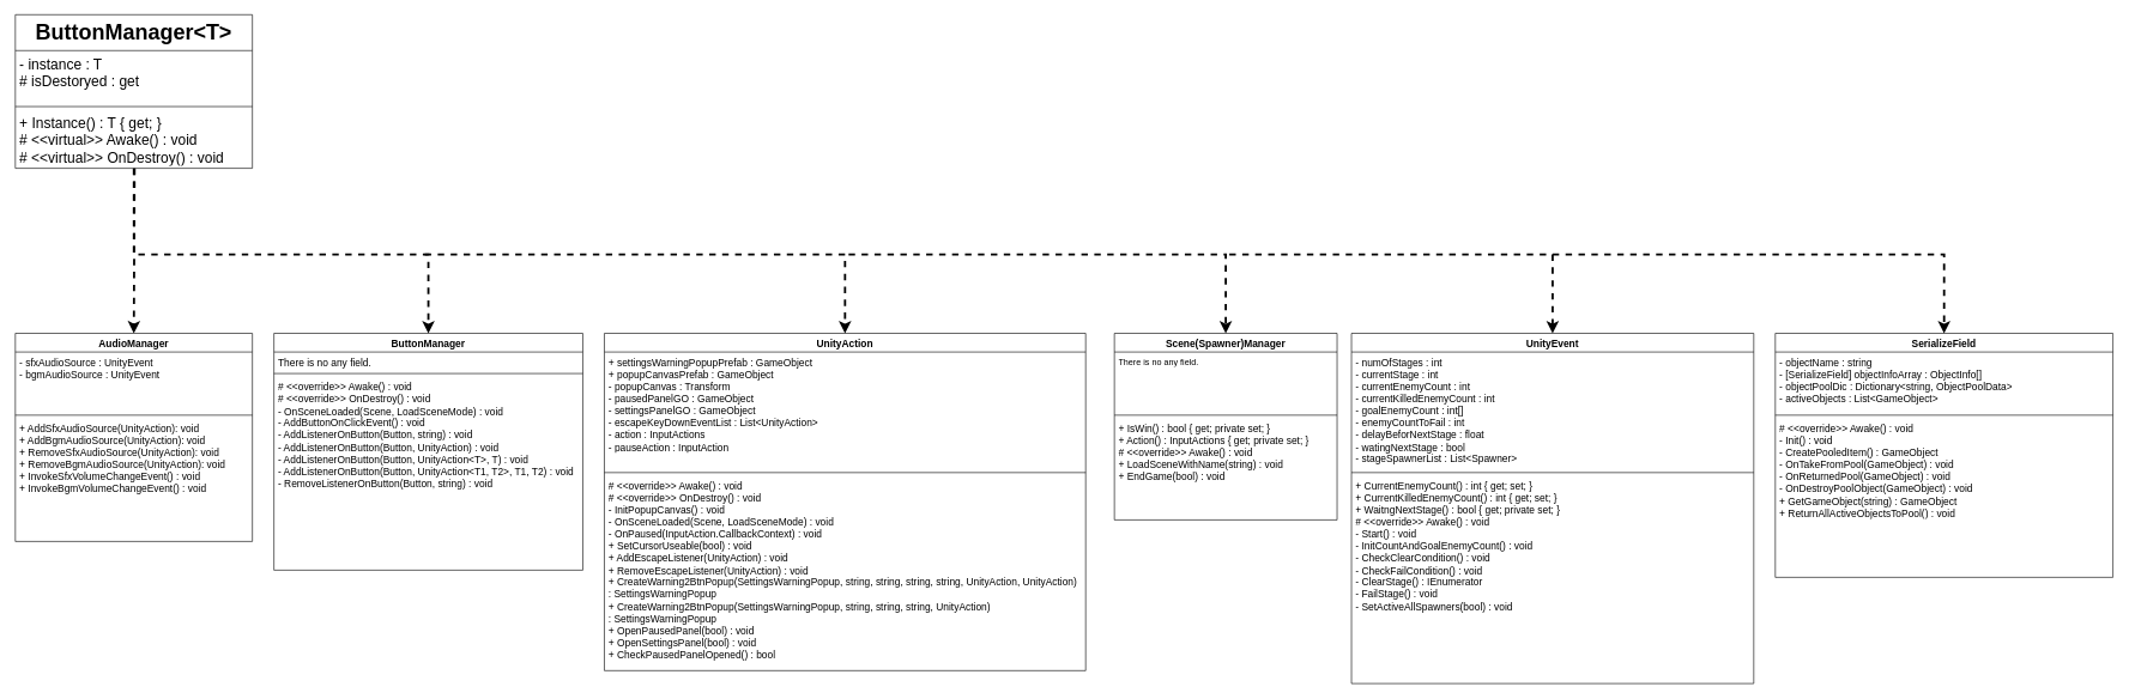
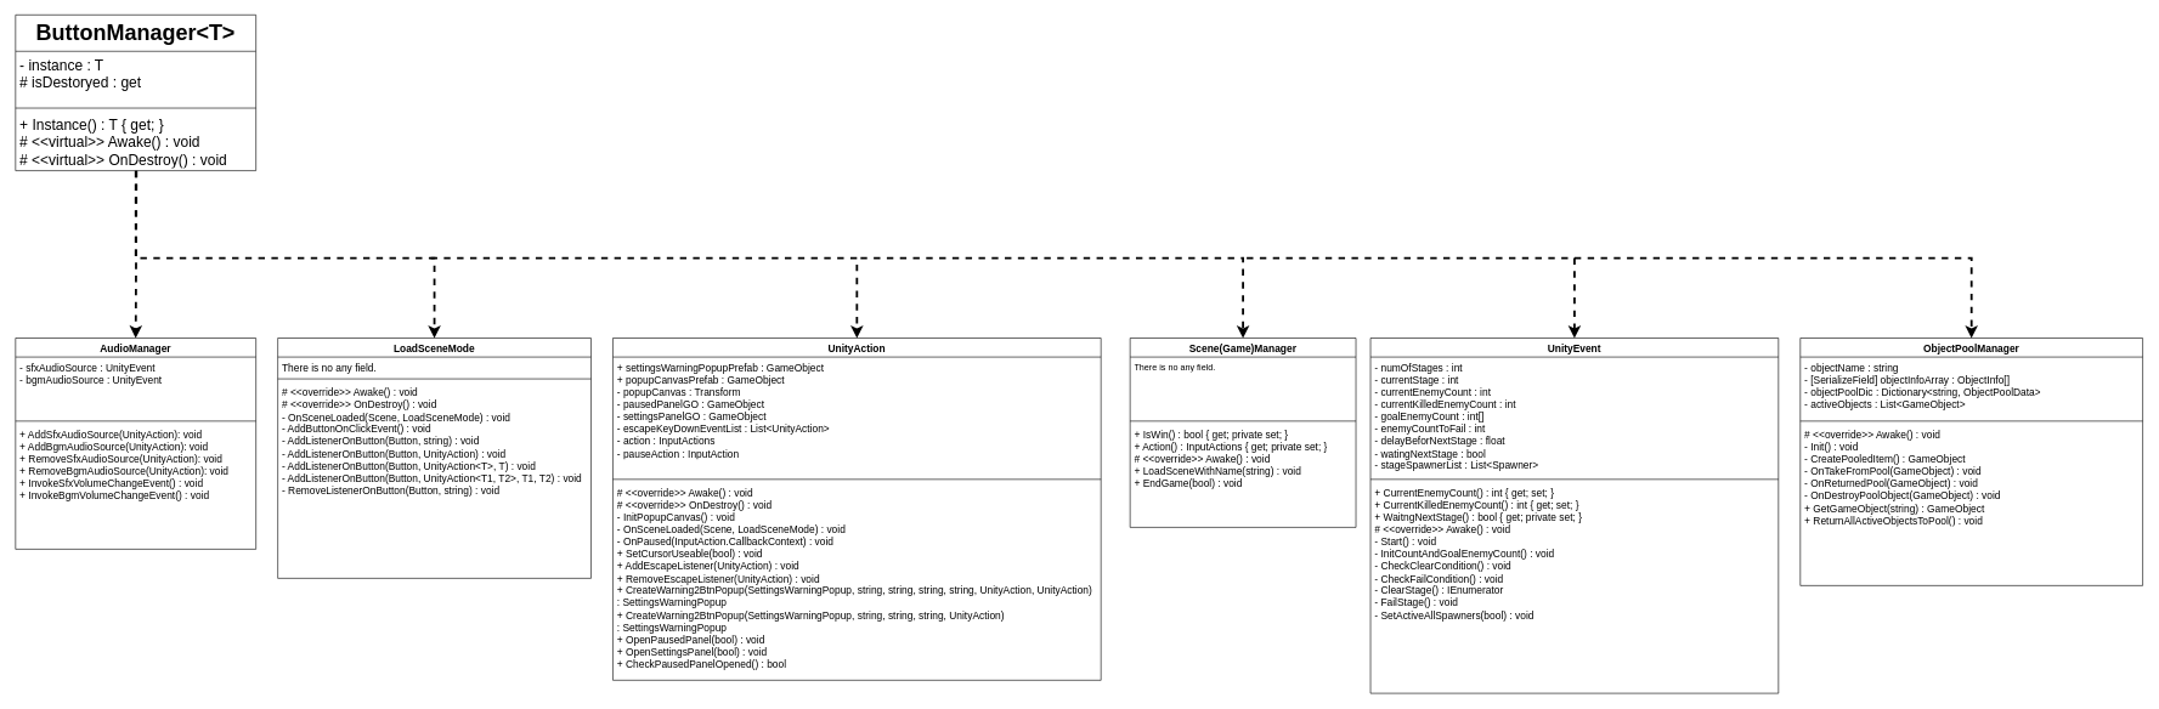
  <mxCell id="0" />
  <mxCell id="1" parent="0" />
- <mxCell id="2" value="&lt;font style=&quot;font-size: 14px;&quot;&gt;Scene(Spawner)Manager&lt;/font&gt;" style="swimlane;fontStyle=1;align=center;verticalAlign=top;childLayout=stackLayout;horizontal=1;startSize=26;horizontalStack=0;resizeParent=1;resizeParentMax=0;resizeLast=0;collapsible=1;marginBottom=0;whiteSpace=wrap;html=1;" vertex="1" parent="1"><mxGeometry x="1550" y="464" width="310" height="260" as="geometry" /></mxCell>
+ <mxCell id="2" value="&lt;font style=&quot;font-size: 14px;&quot;&gt;Scene(Game)Manager&lt;/font&gt;" style="swimlane;fontStyle=1;align=center;verticalAlign=top;childLayout=stackLayout;horizontal=1;startSize=26;horizontalStack=0;resizeParent=1;resizeParentMax=0;resizeLast=0;collapsible=1;marginBottom=0;whiteSpace=wrap;html=1;" vertex="1" parent="1"><mxGeometry x="1550" y="464" width="310" height="260" as="geometry" /></mxCell>
  <mxCell id="3" value="There is no any field." style="text;strokeColor=none;fillColor=none;align=left;verticalAlign=top;spacingLeft=4;spacingRight=4;overflow=hidden;rotatable=0;points=[[0,0.5],[1,0.5]];portConstraint=eastwest;whiteSpace=wrap;html=1;" vertex="1" parent="2"><mxGeometry y="26" width="310" height="84" as="geometry" /></mxCell>
  <mxCell id="4" value="" style="line;strokeWidth=1;fillColor=none;align=left;verticalAlign=middle;spacingTop=-1;spacingLeft=3;spacingRight=3;rotatable=0;labelPosition=right;points=[];portConstraint=eastwest;strokeColor=inherit;" vertex="1" parent="2"><mxGeometry y="110" width="310" height="8" as="geometry" /></mxCell>
  <mxCell id="5" value="&lt;div&gt;&lt;span style=&quot;background-color: initial; font-size: 14px;&quot;&gt;+ IsWin() : bool { get; private set; }&lt;/span&gt;&lt;/div&gt;&lt;div&gt;&lt;font style=&quot;font-size: 14px;&quot;&gt;+ Action() : InputActions { get; private set; }&lt;/font&gt;&lt;/div&gt;&lt;div&gt;&lt;font style=&quot;font-size: 14px;&quot;&gt;# &amp;lt;&amp;lt;override&amp;gt;&amp;gt; Awake() : void&lt;/font&gt;&lt;/div&gt;&lt;font style=&quot;font-size: 14px;&quot;&gt;+ LoadSceneWithName(string) : void&lt;/font&gt;&lt;div style=&quot;font-size: 14px;&quot;&gt;&lt;font style=&quot;font-size: 14px;&quot;&gt;+ EndGame(bool) : void&lt;/font&gt;&lt;/div&gt;&lt;div style=&quot;font-size: 14px;&quot;&gt;&lt;font style=&quot;font-size: 14px;&quot;&gt;&lt;br&gt;&lt;/font&gt;&lt;/div&gt;" style="text;strokeColor=none;fillColor=none;align=left;verticalAlign=top;spacingLeft=4;spacingRight=4;overflow=hidden;rotatable=0;points=[[0,0.5],[1,0.5]];portConstraint=eastwest;whiteSpace=wrap;html=1;" vertex="1" parent="2"><mxGeometry y="118" width="310" height="142" as="geometry" /></mxCell>
  <mxCell id="6" style="edgeStyle=none;curved=0;rounded=0;orthogonalLoop=1;jettySize=auto;html=1;entryX=0.5;entryY=0;entryDx=0;entryDy=0;fontSize=12;startSize=8;endSize=8;dashed=1;strokeWidth=3;exitX=0.503;exitY=1.003;exitDx=0;exitDy=0;exitPerimeter=0;" edge="1" parent="1" source="10" target="19"><mxGeometry relative="1" as="geometry"><mxPoint x="185" y="324" as="sourcePoint" /></mxGeometry></mxCell>
  <mxCell id="7" value="&lt;font style=&quot;font-size: 30px;&quot;&gt;ButtonManager&amp;lt;T&amp;gt;&lt;/font&gt;" style="swimlane;fontStyle=1;align=center;verticalAlign=top;childLayout=stackLayout;horizontal=1;startSize=50;horizontalStack=0;resizeParent=1;resizeParentMax=0;resizeLast=0;collapsible=1;marginBottom=0;whiteSpace=wrap;html=1;" vertex="1" parent="1"><mxGeometry x="20" y="20" width="330" height="214" as="geometry" /></mxCell>
  <mxCell id="8" value="&lt;div style=&quot;font-size: 20px;&quot;&gt;&lt;font style=&quot;font-size: 20px;&quot;&gt;- instance : T&lt;/font&gt;&lt;/div&gt;&lt;font style=&quot;font-size: 20px;&quot;&gt;# isDestoryed : get&lt;/font&gt;&lt;div style=&quot;font-size: 20px;&quot;&gt;&lt;br&gt;&lt;/div&gt;" style="text;strokeColor=none;fillColor=none;align=left;verticalAlign=top;spacingLeft=4;spacingRight=4;overflow=hidden;rotatable=0;points=[[0,0.5],[1,0.5]];portConstraint=eastwest;whiteSpace=wrap;html=1;" vertex="1" parent="7"><mxGeometry y="50" width="330" height="74" as="geometry" /></mxCell>
  <mxCell id="9" value="" style="line;strokeWidth=1;fillColor=none;align=left;verticalAlign=middle;spacingTop=-1;spacingLeft=3;spacingRight=3;rotatable=0;labelPosition=right;points=[];portConstraint=eastwest;strokeColor=inherit;" vertex="1" parent="7"><mxGeometry y="124" width="330" height="8" as="geometry" /></mxCell>
  <mxCell id="10" value="&lt;font style=&quot;font-size: 20px;&quot;&gt;+ Instance() : T { get; }&lt;/font&gt;&lt;div style=&quot;font-size: 20px;&quot;&gt;&lt;font style=&quot;font-size: 20px;&quot;&gt;#&amp;nbsp;&amp;lt;&amp;lt;virtual&amp;gt;&amp;gt; Awake() : void&lt;/font&gt;&lt;/div&gt;&lt;div style=&quot;font-size: 20px;&quot;&gt;&lt;font style=&quot;font-size: 20px;&quot;&gt;#&amp;nbsp;&amp;lt;&amp;lt;virtual&amp;gt;&amp;gt; OnDestroy() : void&lt;/font&gt;&lt;/div&gt;" style="text;strokeColor=none;fillColor=none;align=left;verticalAlign=top;spacingLeft=4;spacingRight=4;overflow=hidden;rotatable=0;points=[[0,0.5],[1,0.5]];portConstraint=eastwest;whiteSpace=wrap;html=1;" vertex="1" parent="7"><mxGeometry y="132" width="330" height="82" as="geometry" /></mxCell>
  <mxCell id="11" value="&lt;font style=&quot;font-size: 14px;&quot;&gt;UnityAction&lt;/font&gt;" style="swimlane;fontStyle=1;align=center;verticalAlign=top;childLayout=stackLayout;horizontal=1;startSize=26;horizontalStack=0;resizeParent=1;resizeParentMax=0;resizeLast=0;collapsible=1;marginBottom=0;whiteSpace=wrap;html=1;" vertex="1" parent="1"><mxGeometry x="840" y="464" width="670" height="470" as="geometry" /></mxCell>
  <mxCell id="12" value="&lt;div&gt;&lt;span style=&quot;font-size: 14px;&quot;&gt;+ settingsWarningPopupPrefab : GameObject&lt;br&gt;+ popupCanvasPrefab : GameObject&lt;/span&gt;&lt;/div&gt;&lt;span style=&quot;font-size: 14px;&quot;&gt;- popupCanvas : Transform&lt;/span&gt;&lt;div&gt;&lt;span style=&quot;font-size: 14px;&quot;&gt;- pausedPanelGO : GameObject&lt;br&gt;- settingsPanelGO : GameObject&lt;br&gt;- escapeKeyDownEventList : List&amp;lt;UnityAction&amp;gt;&lt;br&gt;- action : InputActions&lt;br&gt;- pauseAction : InputAction&lt;/span&gt;&lt;/div&gt;" style="text;strokeColor=none;fillColor=none;align=left;verticalAlign=top;spacingLeft=4;spacingRight=4;overflow=hidden;rotatable=0;points=[[0,0.5],[1,0.5]];portConstraint=eastwest;whiteSpace=wrap;html=1;" vertex="1" parent="11"><mxGeometry y="26" width="670" height="164" as="geometry" /></mxCell>
  <mxCell id="13" value="" style="line;strokeWidth=1;fillColor=none;align=left;verticalAlign=middle;spacingTop=-1;spacingLeft=3;spacingRight=3;rotatable=0;labelPosition=right;points=[];portConstraint=eastwest;strokeColor=inherit;" vertex="1" parent="11"><mxGeometry y="190" width="670" height="8" as="geometry" /></mxCell>
  <mxCell id="14" value="&lt;div&gt;&lt;div&gt;&lt;font style=&quot;font-size: 14px;&quot;&gt;# &amp;lt;&amp;lt;override&amp;gt;&amp;gt; Awake() : void&lt;/font&gt;&lt;/div&gt;&lt;div&gt;&lt;font style=&quot;font-size: 14px;&quot;&gt;# &amp;lt;&amp;lt;override&amp;gt;&amp;gt; OnDestroy() : void&lt;/font&gt;&lt;/div&gt;&lt;/div&gt;&lt;span style=&quot;font-size: 14px;&quot;&gt;- InitPopupCanvas() : void&lt;br&gt;- OnSceneLoaded(Scene, LoadSceneMode) : void&lt;br&gt;- OnPaused(InputAction.CallbackContext) : void&lt;br&gt;+ SetCursorUseable(bool) : void&lt;/span&gt;&lt;div&gt;&lt;span style=&quot;font-size: 14px;&quot;&gt;+ AddEscapeListener(UnityAction) : void&lt;br&gt;+ RemoveEscapeListener(UnityAction) : void&lt;br&gt;+ CreateWarning2BtnPopup(SettingsWarningPopup, string, string, string, string, UnityAction, UnityAction) :&amp;nbsp;&lt;/span&gt;&lt;span style=&quot;font-size: 14px; background-color: initial;&quot;&gt;SettingsWarningPopup&lt;/span&gt;&lt;/div&gt;&lt;div&gt;&lt;span style=&quot;font-size: 14px;&quot;&gt;+ CreateWarning2BtnPopup(SettingsWarningPopup, string, string, string, UnityAction) :&amp;nbsp;&lt;/span&gt;&lt;span style=&quot;background-color: initial; font-size: 14px;&quot;&gt;SettingsWarningPopup&lt;/span&gt;&lt;/div&gt;&lt;div&gt;&lt;span style=&quot;background-color: initial; font-size: 14px;&quot;&gt;+ OpenPausedPanel(bool) : void&lt;br&gt;+ OpenSettingsPanel(bool) : void&lt;br&gt;+ CheckPausedPanelOpened() : bool&lt;/span&gt;&lt;/div&gt;" style="text;strokeColor=none;fillColor=none;align=left;verticalAlign=top;spacingLeft=4;spacingRight=4;overflow=hidden;rotatable=0;points=[[0,0.5],[1,0.5]];portConstraint=eastwest;whiteSpace=wrap;html=1;" vertex="1" parent="11"><mxGeometry y="198" width="670" height="272" as="geometry" /></mxCell>
- <mxCell id="15" value="&lt;font style=&quot;font-size: 14px;&quot;&gt;ButtonManager&lt;/font&gt;" style="swimlane;fontStyle=1;align=center;verticalAlign=top;childLayout=stackLayout;horizontal=1;startSize=26;horizontalStack=0;resizeParent=1;resizeParentMax=0;resizeLast=0;collapsible=1;marginBottom=0;whiteSpace=wrap;html=1;" vertex="1" parent="1"><mxGeometry x="380" y="464" width="430" height="330" as="geometry" /></mxCell>
+ <mxCell id="15" value="&lt;font style=&quot;font-size: 14px;&quot;&gt;LoadSceneMode&lt;/font&gt;" style="swimlane;fontStyle=1;align=center;verticalAlign=top;childLayout=stackLayout;horizontal=1;startSize=26;horizontalStack=0;resizeParent=1;resizeParentMax=0;resizeLast=0;collapsible=1;marginBottom=0;whiteSpace=wrap;html=1;" vertex="1" parent="1"><mxGeometry x="380" y="464" width="430" height="330" as="geometry" /></mxCell>
  <mxCell id="16" value="&lt;span style=&quot;font-size: 14px;&quot;&gt;There is no any field.&lt;/span&gt;" style="text;strokeColor=none;fillColor=none;align=left;verticalAlign=top;spacingLeft=4;spacingRight=4;overflow=hidden;rotatable=0;points=[[0,0.5],[1,0.5]];portConstraint=eastwest;whiteSpace=wrap;html=1;" vertex="1" parent="15"><mxGeometry y="26" width="430" height="26" as="geometry" /></mxCell>
  <mxCell id="17" value="" style="line;strokeWidth=1;fillColor=none;align=left;verticalAlign=middle;spacingTop=-1;spacingLeft=3;spacingRight=3;rotatable=0;labelPosition=right;points=[];portConstraint=eastwest;strokeColor=inherit;" vertex="1" parent="15"><mxGeometry y="52" width="430" height="8" as="geometry" /></mxCell>
  <mxCell id="18" value="&lt;div&gt;&lt;font style=&quot;font-size: 14px;&quot;&gt;# &amp;lt;&amp;lt;override&amp;gt;&amp;gt; Awake() : void&lt;/font&gt;&lt;/div&gt;&lt;div&gt;&lt;font style=&quot;font-size: 14px;&quot;&gt;# &amp;lt;&amp;lt;override&amp;gt;&amp;gt; OnDestroy() : void&lt;/font&gt;&lt;/div&gt;&lt;font style=&quot;font-size: 14px;&quot;&gt;- OnSceneLoaded(Scene, LoadSceneMode) : void&lt;/font&gt;&lt;div&gt;&lt;div style=&quot;font-size: 14px;&quot;&gt;&lt;font style=&quot;font-size: 14px;&quot;&gt;- AddButtonOnClickEvent() : void&lt;/font&gt;&lt;/div&gt;&lt;div style=&quot;font-size: 14px;&quot;&gt;&lt;font style=&quot;font-size: 14px;&quot;&gt;- AddListenerOnButton(Button, string) : void&lt;/font&gt;&lt;/div&gt;&lt;div style=&quot;font-size: 14px;&quot;&gt;&lt;font style=&quot;font-size: 14px;&quot;&gt;- AddListenerOnButton(Button, UnityAction) : void&lt;/font&gt;&lt;/div&gt;&lt;div style=&quot;font-size: 14px;&quot;&gt;&lt;font style=&quot;font-size: 14px;&quot;&gt;- AddListenerOnButton(Button, UnityAction&amp;lt;T&amp;gt;, T) : void&lt;/font&gt;&lt;/div&gt;&lt;div style=&quot;font-size: 14px;&quot;&gt;&lt;font style=&quot;font-size: 14px;&quot;&gt;- AddListenerOnButton(Button, UnityAction&amp;lt;T1, T2&amp;gt;, T1, T2) : void&lt;/font&gt;&lt;/div&gt;&lt;div style=&quot;font-size: 14px;&quot;&gt;&lt;font style=&quot;font-size: 14px;&quot;&gt;- RemoveListenerOnButton(Button, string) : void&lt;/font&gt;&lt;/div&gt;&lt;/div&gt;" style="text;strokeColor=none;fillColor=none;align=left;verticalAlign=top;spacingLeft=4;spacingRight=4;overflow=hidden;rotatable=0;points=[[0,0.5],[1,0.5]];portConstraint=eastwest;whiteSpace=wrap;html=1;" vertex="1" parent="15"><mxGeometry y="60" width="430" height="270" as="geometry" /></mxCell>
  <mxCell id="19" value="&lt;font style=&quot;font-size: 14px;&quot;&gt;AudioManager&lt;/font&gt;" style="swimlane;fontStyle=1;align=center;verticalAlign=top;childLayout=stackLayout;horizontal=1;startSize=26;horizontalStack=0;resizeParent=1;resizeParentMax=0;resizeLast=0;collapsible=1;marginBottom=0;whiteSpace=wrap;html=1;" vertex="1" parent="1"><mxGeometry x="20" y="464" width="330" height="290" as="geometry" /></mxCell>
  <mxCell id="20" value="&lt;font style=&quot;font-size: 14px;&quot;&gt;- sfxAudioSource : UnityEvent&lt;/font&gt;&lt;div style=&quot;font-size: 14px;&quot;&gt;&lt;font style=&quot;font-size: 14px;&quot;&gt;- bgmAudioSource : UnityEvent&lt;/font&gt;&lt;/div&gt;" style="text;strokeColor=none;fillColor=none;align=left;verticalAlign=top;spacingLeft=4;spacingRight=4;overflow=hidden;rotatable=0;points=[[0,0.5],[1,0.5]];portConstraint=eastwest;whiteSpace=wrap;html=1;" vertex="1" parent="19"><mxGeometry y="26" width="330" height="84" as="geometry" /></mxCell>
  <mxCell id="21" value="" style="line;strokeWidth=1;fillColor=none;align=left;verticalAlign=middle;spacingTop=-1;spacingLeft=3;spacingRight=3;rotatable=0;labelPosition=right;points=[];portConstraint=eastwest;strokeColor=inherit;" vertex="1" parent="19"><mxGeometry y="110" width="330" height="8" as="geometry" /></mxCell>
  <mxCell id="22" value="&lt;font style=&quot;font-size: 14px;&quot;&gt;+ AddSfxAudioSource(UnityAction): void&lt;/font&gt;&lt;div style=&quot;font-size: 14px;&quot;&gt;&lt;span style=&quot;background-color: initial;&quot;&gt;&lt;font style=&quot;font-size: 14px;&quot;&gt;+ AddBgmAudioSource(UnityAction): void&lt;/font&gt;&lt;/span&gt;&lt;/div&gt;&lt;div style=&quot;font-size: 14px;&quot;&gt;&lt;font style=&quot;font-size: 14px;&quot;&gt;+ RemoveSfxAudioSource(UnityAction): void&lt;span style=&quot;background-color: initial;&quot;&gt;&lt;/span&gt;&lt;/font&gt;&lt;/div&gt;&lt;div style=&quot;font-size: 14px;&quot;&gt;&lt;font style=&quot;font-size: 14px;&quot;&gt;+ RemoveBgmAudioSource(UnityAction): void&lt;/font&gt;&lt;/div&gt;&lt;div style=&quot;font-size: 14px;&quot;&gt;&lt;font style=&quot;font-size: 14px;&quot;&gt;+ InvokeSfxVolumeChangeEvent() : void&lt;br&gt;+ InvokeBgmVolumeChangeEvent() : void&lt;/font&gt;&lt;/div&gt;" style="text;strokeColor=none;fillColor=none;align=left;verticalAlign=top;spacingLeft=4;spacingRight=4;overflow=hidden;rotatable=0;points=[[0,0.5],[1,0.5]];portConstraint=eastwest;whiteSpace=wrap;html=1;" vertex="1" parent="19"><mxGeometry y="118" width="330" height="172" as="geometry" /></mxCell>
  <mxCell id="23" value="&lt;font style=&quot;font-size: 14px;&quot;&gt;UnityEvent&lt;/font&gt;" style="swimlane;fontStyle=1;align=center;verticalAlign=top;childLayout=stackLayout;horizontal=1;startSize=26;horizontalStack=0;resizeParent=1;resizeParentMax=0;resizeLast=0;collapsible=1;marginBottom=0;whiteSpace=wrap;html=1;" vertex="1" parent="1"><mxGeometry x="1880" y="464" width="560" height="488" as="geometry" /></mxCell>
  <mxCell id="24" value="&lt;span style=&quot;font-size: 14px;&quot;&gt;- numOfStages : int&lt;/span&gt;&lt;div&gt;&lt;span style=&quot;font-size: 14px;&quot;&gt;- currentStage : int&lt;/span&gt;&lt;/div&gt;&lt;div&gt;&lt;span style=&quot;font-size: 14px;&quot;&gt;- currentEnemyCount : int&lt;/span&gt;&lt;/div&gt;&lt;div&gt;&lt;span style=&quot;font-size: 14px;&quot;&gt;- currentKilledEnemyCount : int&lt;/span&gt;&lt;/div&gt;&lt;div&gt;&lt;span style=&quot;font-size: 14px;&quot;&gt;- goalEnemyCount : int[]&lt;br&gt;- enemyCountToFail : int&lt;/span&gt;&lt;/div&gt;&lt;div&gt;&lt;span style=&quot;font-size: 14px;&quot;&gt;- delayBeforNextStage : float&lt;/span&gt;&lt;/div&gt;&lt;div&gt;&lt;span style=&quot;font-size: 14px;&quot;&gt;- watingNextStage : bool&lt;/span&gt;&lt;/div&gt;&lt;div&gt;&lt;span style=&quot;font-size: 14px;&quot;&gt;- stageSpawnerList : List&amp;lt;Spawner&amp;gt;&lt;/span&gt;&lt;/div&gt;" style="text;strokeColor=none;fillColor=none;align=left;verticalAlign=top;spacingLeft=4;spacingRight=4;overflow=hidden;rotatable=0;points=[[0,0.5],[1,0.5]];portConstraint=eastwest;whiteSpace=wrap;html=1;" vertex="1" parent="23"><mxGeometry y="26" width="560" height="164" as="geometry" /></mxCell>
  <mxCell id="25" value="" style="line;strokeWidth=1;fillColor=none;align=left;verticalAlign=middle;spacingTop=-1;spacingLeft=3;spacingRight=3;rotatable=0;labelPosition=right;points=[];portConstraint=eastwest;strokeColor=inherit;" vertex="1" parent="23"><mxGeometry y="190" width="560" height="8" as="geometry" /></mxCell>
  <mxCell id="26" value="&lt;span style=&quot;font-size: 14px;&quot;&gt;+ CurrentEnemyCount() : int { get; set; }&lt;br&gt;+ CurrentKilledEnemyCount() : int { get; set; }&lt;br&gt;+ WaitngNextStage() : bool { get; private set; }&lt;br&gt;&lt;/span&gt;&lt;span style=&quot;font-size: 14px;&quot;&gt;# &amp;lt;&amp;lt;override&amp;gt;&amp;gt; Awake() : void&lt;/span&gt;&lt;span style=&quot;font-size: 14px;&quot;&gt;&lt;/span&gt;&lt;div&gt;&lt;span style=&quot;font-size: 14px;&quot;&gt;- Start() : void&lt;/span&gt;&lt;/div&gt;&lt;div&gt;&lt;span style=&quot;font-size: 14px;&quot;&gt;- InitCountAndGoalEnemyCount() : void&lt;br&gt;- CheckClearCondition() : void&lt;br&gt;- CheckFailCondition() : void&lt;/span&gt;&lt;/div&gt;&lt;div&gt;&lt;span style=&quot;font-size: 14px;&quot;&gt;- ClearStage() : IEnumerator&lt;br&gt;- FailStage() : void&lt;br&gt;- SetActiveAllSpawners(bool) : void&lt;/span&gt;&lt;/div&gt;" style="text;strokeColor=none;fillColor=none;align=left;verticalAlign=top;spacingLeft=4;spacingRight=4;overflow=hidden;rotatable=0;points=[[0,0.5],[1,0.5]];portConstraint=eastwest;whiteSpace=wrap;html=1;" vertex="1" parent="23"><mxGeometry y="198" width="560" height="290" as="geometry" /></mxCell>
- <mxCell id="27" value="&lt;font style=&quot;font-size: 14px;&quot;&gt;SerializeField&lt;/font&gt;" style="swimlane;fontStyle=1;align=center;verticalAlign=top;childLayout=stackLayout;horizontal=1;startSize=26;horizontalStack=0;resizeParent=1;resizeParentMax=0;resizeLast=0;collapsible=1;marginBottom=0;whiteSpace=wrap;html=1;" vertex="1" parent="1"><mxGeometry x="2470" y="464" width="470" height="340" as="geometry" /></mxCell>
+ <mxCell id="27" value="&lt;font style=&quot;font-size: 14px;&quot;&gt;ObjectPoolManager&lt;/font&gt;" style="swimlane;fontStyle=1;align=center;verticalAlign=top;childLayout=stackLayout;horizontal=1;startSize=26;horizontalStack=0;resizeParent=1;resizeParentMax=0;resizeLast=0;collapsible=1;marginBottom=0;whiteSpace=wrap;html=1;" vertex="1" parent="1"><mxGeometry x="2470" y="464" width="470" height="340" as="geometry" /></mxCell>
  <mxCell id="28" value="&lt;span style=&quot;font-size: 14px;&quot;&gt;- objectName : string&lt;br&gt;- [SerializeField] objectInfoArray : ObjectInfo[]&lt;/span&gt;&lt;div&gt;&lt;span style=&quot;font-size: 14px;&quot;&gt;- objectPoolDic : Dictionary&amp;lt;string, ObjectPoolData&amp;gt;&lt;br&gt;- activeObjects : List&amp;lt;GameObject&amp;gt;&lt;/span&gt;&lt;/div&gt;" style="text;strokeColor=none;fillColor=none;align=left;verticalAlign=top;spacingLeft=4;spacingRight=4;overflow=hidden;rotatable=0;points=[[0,0.5],[1,0.5]];portConstraint=eastwest;whiteSpace=wrap;html=1;" vertex="1" parent="27"><mxGeometry y="26" width="470" height="84" as="geometry" /></mxCell>
  <mxCell id="29" value="" style="line;strokeWidth=1;fillColor=none;align=left;verticalAlign=middle;spacingTop=-1;spacingLeft=3;spacingRight=3;rotatable=0;labelPosition=right;points=[];portConstraint=eastwest;strokeColor=inherit;" vertex="1" parent="27"><mxGeometry y="110" width="470" height="8" as="geometry" /></mxCell>
  <mxCell id="30" value="&lt;span style=&quot;font-size: 14px;&quot;&gt;# &amp;lt;&amp;lt;override&amp;gt;&amp;gt; Awake() : void&lt;/span&gt;&lt;div&gt;&lt;span style=&quot;font-size: 14px;&quot;&gt;- Init() : void&lt;/span&gt;&lt;/div&gt;&lt;div&gt;&lt;span style=&quot;font-size: 14px;&quot;&gt;- CreatePooledItem() : GameObject&lt;br&gt;- OnTakeFromPool(GameObject) : void&lt;br&gt;- OnReturnedPool(GameObject) : void&lt;br&gt;- OnDestroyPoolObject(GameObject) : void&lt;br&gt;+ GetGameObject(string) : GameObject&lt;br&gt;+ ReturnAllActiveObjectsToPool() : void&amp;nbsp;&lt;/span&gt;&lt;/div&gt;" style="text;strokeColor=none;fillColor=none;align=left;verticalAlign=top;spacingLeft=4;spacingRight=4;overflow=hidden;rotatable=0;points=[[0,0.5],[1,0.5]];portConstraint=eastwest;whiteSpace=wrap;html=1;" vertex="1" parent="27"><mxGeometry y="118" width="470" height="222" as="geometry" /></mxCell>
  <mxCell id="31" style="edgeStyle=none;curved=0;rounded=0;orthogonalLoop=1;jettySize=auto;html=1;entryX=0.5;entryY=0;entryDx=0;entryDy=0;fontSize=12;startSize=8;endSize=8;dashed=1;strokeWidth=3;exitX=0.5;exitY=1.003;exitDx=0;exitDy=0;exitPerimeter=0;" edge="1" parent="1" source="10" target="15"><mxGeometry relative="1" as="geometry"><mxPoint x="594.17" y="224" as="sourcePoint" /><mxPoint x="594.17" y="364" as="targetPoint" /><Array as="points"><mxPoint x="185" y="354" /><mxPoint x="595" y="354" /></Array></mxGeometry></mxCell>
  <mxCell id="32" style="edgeStyle=none;curved=0;rounded=0;orthogonalLoop=1;jettySize=auto;html=1;entryX=0.5;entryY=0;entryDx=0;entryDy=0;fontSize=12;startSize=8;endSize=8;dashed=1;strokeWidth=3;" edge="1" parent="1" target="11"><mxGeometry relative="1" as="geometry"><mxPoint x="590" y="354" as="sourcePoint" /><mxPoint x="1010.83" y="394" as="targetPoint" /><Array as="points"><mxPoint x="1175" y="354" /></Array></mxGeometry></mxCell>
  <mxCell id="33" style="edgeStyle=none;curved=0;rounded=0;orthogonalLoop=1;jettySize=auto;html=1;entryX=0.5;entryY=0;entryDx=0;entryDy=0;fontSize=12;startSize=8;endSize=8;dashed=1;strokeWidth=3;" edge="1" parent="1" target="2"><mxGeometry relative="1" as="geometry"><mxPoint x="1180" y="354" as="sourcePoint" /><mxPoint x="1745" y="464" as="targetPoint" /><Array as="points"><mxPoint x="1705" y="354" /></Array></mxGeometry></mxCell>
  <mxCell id="34" style="edgeStyle=none;curved=0;rounded=0;orthogonalLoop=1;jettySize=auto;html=1;entryX=0.5;entryY=0;entryDx=0;entryDy=0;fontSize=12;startSize=8;endSize=8;dashed=1;strokeWidth=3;" edge="1" parent="1" target="23"><mxGeometry relative="1" as="geometry"><mxPoint x="1710" y="354" as="sourcePoint" /><mxPoint x="2235" y="464" as="targetPoint" /><Array as="points"><mxPoint x="2160" y="354" /></Array></mxGeometry></mxCell>
  <mxCell id="35" style="edgeStyle=none;curved=0;rounded=0;orthogonalLoop=1;jettySize=auto;html=1;entryX=0.5;entryY=0;entryDx=0;entryDy=0;fontSize=12;startSize=8;endSize=8;dashed=1;strokeWidth=3;" edge="1" parent="1" target="27"><mxGeometry relative="1" as="geometry"><mxPoint x="2160" y="354" as="sourcePoint" /><mxPoint x="2610" y="464" as="targetPoint" /><Array as="points"><mxPoint x="2705" y="354" /></Array></mxGeometry></mxCell>
